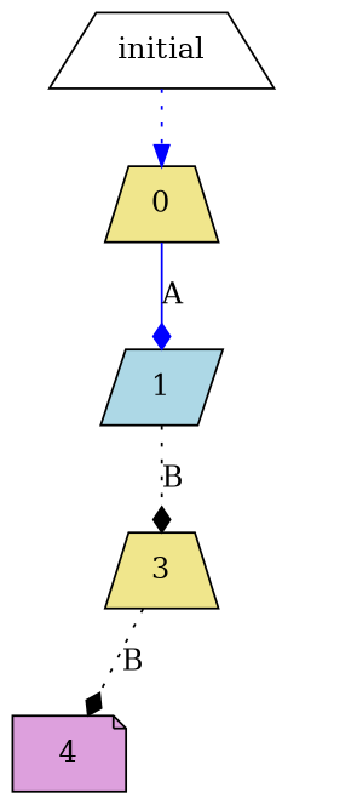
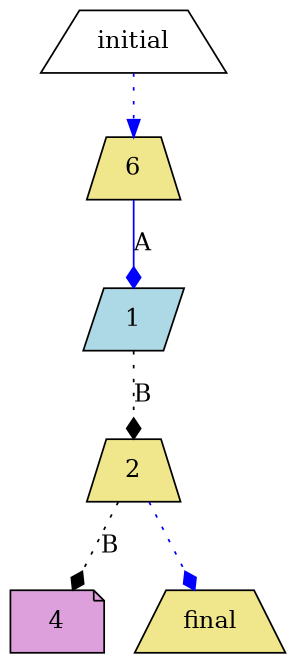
  digraph {
    node [fillcolor=khaki shape=trapezium style=filled]
    edge [arrowhead=diamond color=blue style=dotted]
    initial [fillcolor=white]
-   0
+   0 [label=6]
    1 [fillcolor=lightblue shape=parallelogram]
-   2 [label=3]
+   2
    n5 [fillcolor=plum label=4 shape=note]
+   final
    initial -> 0 [arrowhead=normal]
    0 -> 1 [label=A style=solid]
    1 -> 2 [color=black label=B]
    2 -> n5 [color=black label=B]
+   2 -> final
  }
